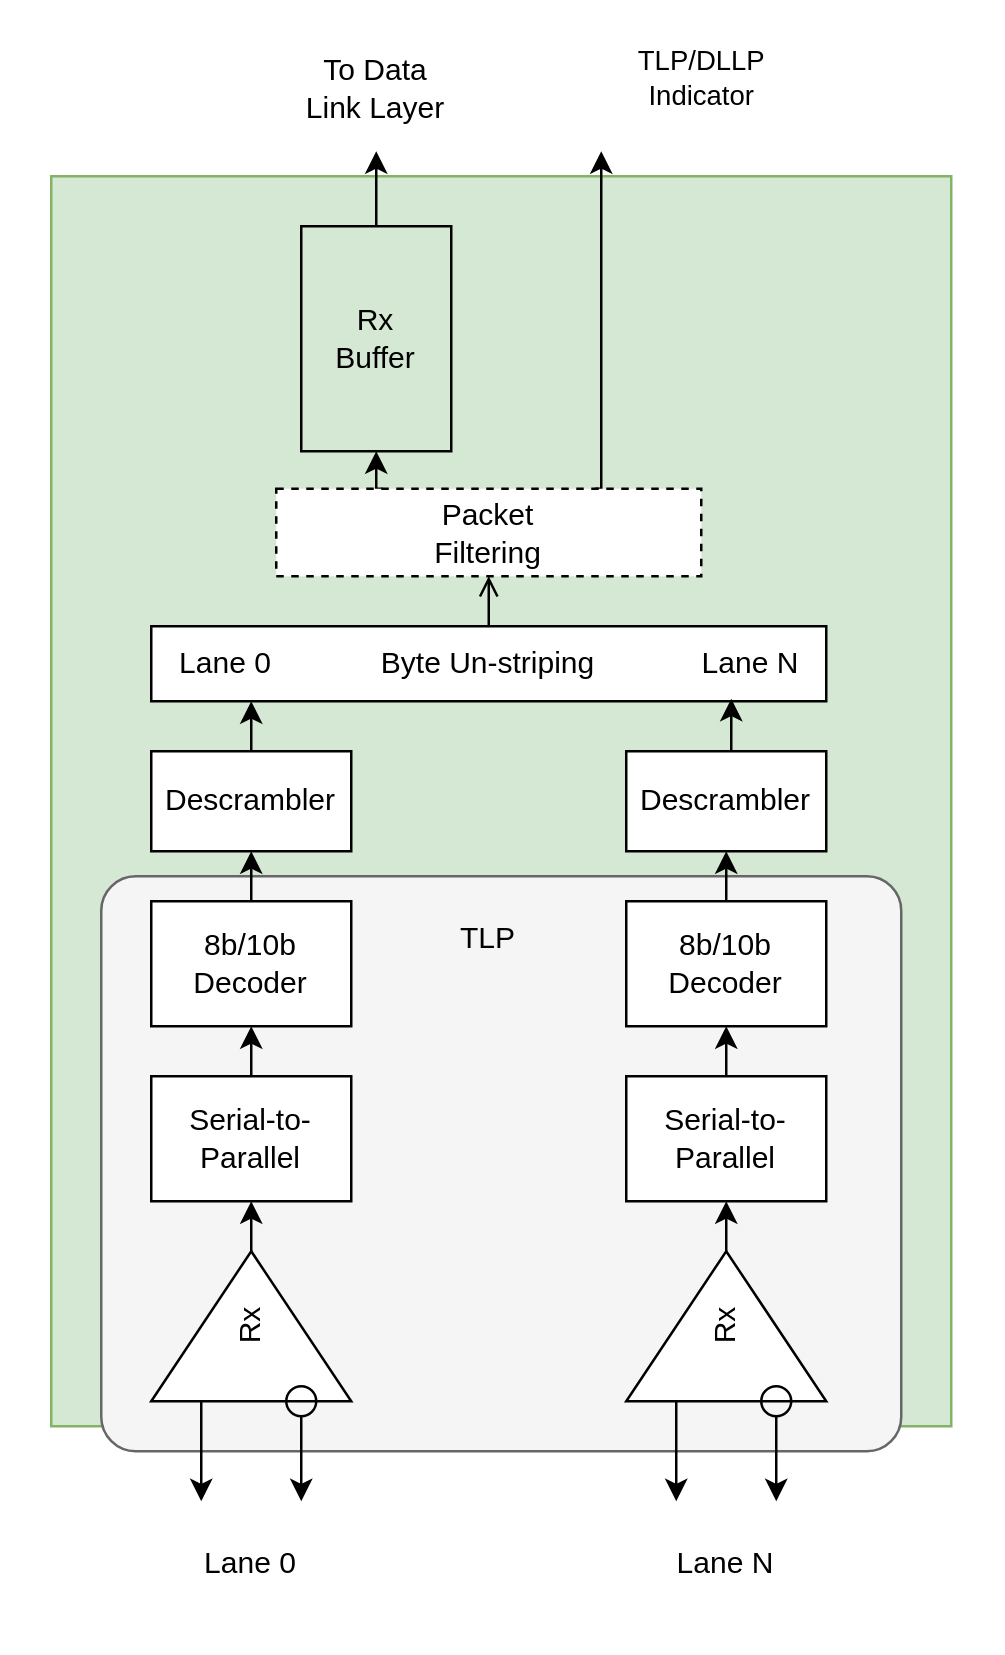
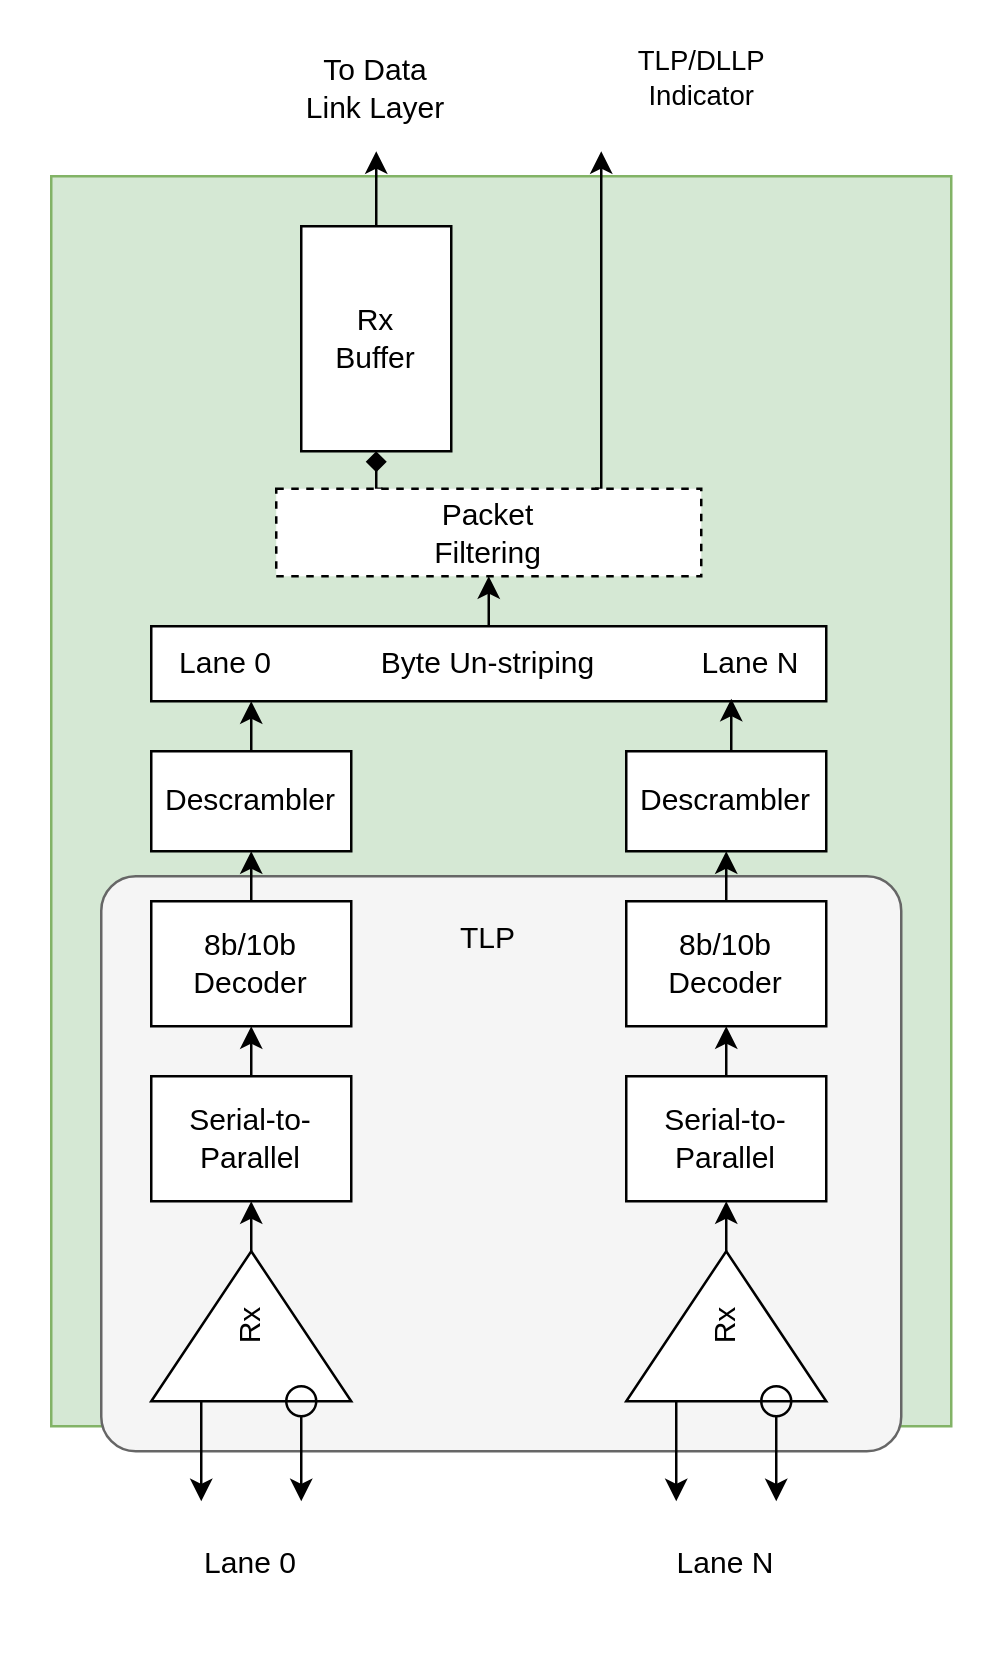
  <mxCell id="0" />
  <mxCell id="1" parent="0" />
  <mxCell id="2" value="" style="rounded=0;whiteSpace=wrap;html=1;fillColor=#d5e8d4;strokeColor=#82b366;" parent="1" vertex="1"><mxGeometry x="20" y="70" width="360" height="500" as="geometry" /></mxCell>
  <mxCell id="3" value="" style="rounded=1;whiteSpace=wrap;html=1;arcSize=6;fillColor=#f5f5f5;fontColor=#333333;strokeColor=#666666;" parent="1" vertex="1"><mxGeometry x="40" y="350" width="320" height="230" as="geometry" /></mxCell>
  <mxCell id="4" style="edgeStyle=orthogonalEdgeStyle;rounded=0;orthogonalLoop=1;jettySize=auto;html=1;exitX=0.5;exitY=0;exitDx=0;exitDy=0;startArrow=none;startFill=0;endArrow=classic;endFill=1;startSize=12;endSize=6;" parent="1" source="5" edge="1"><mxGeometry relative="1" as="geometry"><mxPoint x="150" y="60" as="targetPoint" /></mxGeometry></mxCell>
- <mxCell id="5" value="Rx&lt;br&gt;Buffer" style="rounded=0;whiteSpace=wrap;html=1;fillColor=#d5e8d4;" parent="1" vertex="1"><mxGeometry x="120" y="90" width="60" height="90" as="geometry" /></mxCell>
- <mxCell id="6" style="edgeStyle=orthogonalEdgeStyle;rounded=0;orthogonalLoop=1;jettySize=auto;html=1;exitX=0.5;exitY=0;exitDx=0;exitDy=0;entryX=0.5;entryY=1;entryDx=0;entryDy=0;startArrow=none;startFill=0;endArrow=open;endFill=1;startSize=12;endSize=6;" parent="1" source="7" target="34" edge="1"><mxGeometry relative="1" as="geometry" /></mxCell>
+ <mxCell id="5" value="Rx&lt;br&gt;Buffer" style="rounded=0;whiteSpace=wrap;html=1;" parent="1" vertex="1"><mxGeometry x="120" y="90" width="60" height="90" as="geometry" /></mxCell>
+ <mxCell id="6" style="edgeStyle=orthogonalEdgeStyle;rounded=0;orthogonalLoop=1;jettySize=auto;html=1;exitX=0.5;exitY=0;exitDx=0;exitDy=0;entryX=0.5;entryY=1;entryDx=0;entryDy=0;startArrow=none;startFill=0;endArrow=classic;endFill=1;startSize=12;endSize=6;" parent="1" source="7" target="34" edge="1"><mxGeometry relative="1" as="geometry" /></mxCell>
  <mxCell id="7" value="Byte Un-striping" style="rounded=0;whiteSpace=wrap;html=1;" parent="1" vertex="1"><mxGeometry x="60" y="250" width="270" height="30" as="geometry" /></mxCell>
  <mxCell id="8" style="edgeStyle=orthogonalEdgeStyle;rounded=0;orthogonalLoop=1;jettySize=auto;html=1;exitX=0.5;exitY=0;exitDx=0;exitDy=0;startArrow=none;startFill=0;endArrow=classic;endFill=1;startSize=12;endSize=6;" parent="1" source="9" edge="1"><mxGeometry relative="1" as="geometry"><mxPoint x="100" y="280" as="targetPoint" /></mxGeometry></mxCell>
  <mxCell id="9" value="Descrambler" style="rounded=0;whiteSpace=wrap;html=1;" parent="1" vertex="1"><mxGeometry x="60" y="300" width="80" height="40" as="geometry" /></mxCell>
  <mxCell id="10" style="edgeStyle=orthogonalEdgeStyle;rounded=0;orthogonalLoop=1;jettySize=auto;html=1;exitX=0.5;exitY=0;exitDx=0;exitDy=0;entryX=0.5;entryY=1;entryDx=0;entryDy=0;startArrow=none;startFill=0;endArrow=classic;endFill=1;startSize=12;endSize=6;" parent="1" source="11" target="9" edge="1"><mxGeometry relative="1" as="geometry" /></mxCell>
  <mxCell id="11" value="8b/10b&lt;br&gt;Decoder" style="rounded=0;whiteSpace=wrap;html=1;" parent="1" vertex="1"><mxGeometry x="60" y="360" width="80" height="50" as="geometry" /></mxCell>
  <mxCell id="12" style="edgeStyle=orthogonalEdgeStyle;rounded=0;orthogonalLoop=1;jettySize=auto;html=1;exitX=0.5;exitY=0;exitDx=0;exitDy=0;entryX=0.5;entryY=1;entryDx=0;entryDy=0;startArrow=none;startFill=0;endArrow=classic;endFill=1;startSize=12;endSize=6;" parent="1" source="13" target="11" edge="1"><mxGeometry relative="1" as="geometry" /></mxCell>
  <mxCell id="13" value="Serial-to-Parallel" style="rounded=0;whiteSpace=wrap;html=1;" parent="1" vertex="1"><mxGeometry x="60" y="430" width="80" height="50" as="geometry" /></mxCell>
  <mxCell id="14" style="edgeStyle=orthogonalEdgeStyle;rounded=0;orthogonalLoop=1;jettySize=auto;html=1;exitX=1;exitY=0.5;exitDx=0;exitDy=0;entryX=0.5;entryY=1;entryDx=0;entryDy=0;startArrow=none;startFill=0;endArrow=classic;endFill=1;startSize=12;endSize=6;" parent="1" source="15" target="13" edge="1"><mxGeometry relative="1" as="geometry" /></mxCell>
  <mxCell id="15" value="Rx" style="triangle;whiteSpace=wrap;html=1;rotation=-90;" parent="1" vertex="1"><mxGeometry x="70" y="490" width="60" height="80" as="geometry" /></mxCell>
  <mxCell id="16" value="" style="endArrow=classic;html=1;rounded=0;startArrow=none;startFill=0;endFill=1;exitX=0;exitY=0.25;exitDx=0;exitDy=0;" parent="1" source="15" edge="1"><mxGeometry width="50" height="50" relative="1" as="geometry"><mxPoint x="80" y="570" as="sourcePoint" /><mxPoint x="80" y="600" as="targetPoint" /></mxGeometry></mxCell>
  <mxCell id="17" value="" style="endArrow=classic;html=1;rounded=0;startArrow=oval;startFill=0;endFill=1;endSize=6;startSize=12;" parent="1" edge="1"><mxGeometry width="50" height="50" relative="1" as="geometry"><mxPoint x="120" y="560" as="sourcePoint" /><mxPoint x="120" y="600" as="targetPoint" /></mxGeometry></mxCell>
  <mxCell id="18" style="edgeStyle=orthogonalEdgeStyle;rounded=0;orthogonalLoop=1;jettySize=auto;html=1;exitX=0.5;exitY=0;exitDx=0;exitDy=0;entryX=0.367;entryY=0.967;entryDx=0;entryDy=0;entryPerimeter=0;startArrow=none;startFill=0;endArrow=classic;endFill=1;startSize=12;endSize=6;" parent="1" source="19" target="23" edge="1"><mxGeometry relative="1" as="geometry" /></mxCell>
  <mxCell id="19" value="Descrambler" style="rounded=0;whiteSpace=wrap;html=1;" parent="1" vertex="1"><mxGeometry x="250" y="300" width="80" height="40" as="geometry" /></mxCell>
  <mxCell id="20" style="edgeStyle=orthogonalEdgeStyle;rounded=0;orthogonalLoop=1;jettySize=auto;html=1;exitX=0.5;exitY=0;exitDx=0;exitDy=0;entryX=0.5;entryY=1;entryDx=0;entryDy=0;startArrow=none;startFill=0;endArrow=classic;endFill=1;startSize=12;endSize=6;" parent="1" source="21" target="19" edge="1"><mxGeometry relative="1" as="geometry" /></mxCell>
  <mxCell id="21" value="8b/10b&lt;br&gt;Decoder" style="rounded=0;whiteSpace=wrap;html=1;" parent="1" vertex="1"><mxGeometry x="250" y="360" width="80" height="50" as="geometry" /></mxCell>
  <mxCell id="22" value="Lane 0" style="text;html=1;strokeColor=none;fillColor=none;align=center;verticalAlign=middle;whiteSpace=wrap;rounded=0;" parent="1" vertex="1"><mxGeometry x="60" y="250" width="60" height="30" as="geometry" /></mxCell>
  <mxCell id="23" value="Lane N" style="text;html=1;strokeColor=none;fillColor=none;align=center;verticalAlign=middle;whiteSpace=wrap;rounded=0;" parent="1" vertex="1"><mxGeometry x="270" y="250" width="60" height="30" as="geometry" /></mxCell>
  <mxCell id="24" value="Lane N" style="text;html=1;strokeColor=none;fillColor=none;align=center;verticalAlign=middle;whiteSpace=wrap;rounded=0;" parent="1" vertex="1"><mxGeometry x="260" y="610" width="60" height="30" as="geometry" /></mxCell>
  <mxCell id="25" value="Lane 0" style="text;html=1;strokeColor=none;fillColor=none;align=center;verticalAlign=middle;whiteSpace=wrap;rounded=0;" parent="1" vertex="1"><mxGeometry x="70" y="610" width="60" height="30" as="geometry" /></mxCell>
  <mxCell id="26" style="edgeStyle=orthogonalEdgeStyle;rounded=0;orthogonalLoop=1;jettySize=auto;html=1;exitX=1;exitY=0.5;exitDx=0;exitDy=0;entryX=0.5;entryY=1;entryDx=0;entryDy=0;startArrow=none;startFill=0;endArrow=classic;endFill=1;startSize=12;endSize=6;" parent="1" source="27" target="31" edge="1"><mxGeometry relative="1" as="geometry" /></mxCell>
  <mxCell id="27" value="Rx" style="triangle;whiteSpace=wrap;html=1;rotation=-90;" parent="1" vertex="1"><mxGeometry x="260" y="490" width="60" height="80" as="geometry" /></mxCell>
  <mxCell id="28" value="" style="endArrow=classic;html=1;rounded=0;startArrow=none;startFill=0;endFill=1;exitX=0;exitY=0.25;exitDx=0;exitDy=0;" parent="1" source="27" edge="1"><mxGeometry width="50" height="50" relative="1" as="geometry"><mxPoint x="270" y="570" as="sourcePoint" /><mxPoint x="270" y="600" as="targetPoint" /></mxGeometry></mxCell>
  <mxCell id="29" value="" style="endArrow=classic;html=1;rounded=0;startArrow=oval;startFill=0;endFill=1;endSize=6;startSize=12;" parent="1" edge="1"><mxGeometry width="50" height="50" relative="1" as="geometry"><mxPoint x="310" y="560" as="sourcePoint" /><mxPoint x="310" y="600" as="targetPoint" /></mxGeometry></mxCell>
  <mxCell id="30" style="edgeStyle=orthogonalEdgeStyle;rounded=0;orthogonalLoop=1;jettySize=auto;html=1;exitX=0.5;exitY=0;exitDx=0;exitDy=0;entryX=0.5;entryY=1;entryDx=0;entryDy=0;startArrow=none;startFill=0;endArrow=classic;endFill=1;startSize=12;endSize=6;" parent="1" source="31" target="21" edge="1"><mxGeometry relative="1" as="geometry" /></mxCell>
  <mxCell id="31" value="Serial-to-Parallel" style="rounded=0;whiteSpace=wrap;html=1;" parent="1" vertex="1"><mxGeometry x="250" y="430" width="80" height="50" as="geometry" /></mxCell>
  <mxCell id="32" value="TLP/DLLP &lt;br&gt;Indicator" style="edgeStyle=orthogonalEdgeStyle;rounded=0;orthogonalLoop=1;jettySize=auto;html=1;exitX=0.75;exitY=0;exitDx=0;exitDy=0;startArrow=none;startFill=0;endArrow=classic;endFill=1;startSize=12;endSize=6;" parent="1" source="34" edge="1"><mxGeometry x="1" y="-50" relative="1" as="geometry"><mxPoint x="240" y="60" as="targetPoint" /><Array as="points"><mxPoint x="240" y="195" /></Array><mxPoint x="-10" y="-29" as="offset" /></mxGeometry></mxCell>
- <mxCell id="33" style="edgeStyle=orthogonalEdgeStyle;rounded=0;orthogonalLoop=1;jettySize=auto;html=1;exitX=0.25;exitY=0;exitDx=0;exitDy=0;entryX=0.5;entryY=1;entryDx=0;entryDy=0;startArrow=none;startFill=0;endArrow=classic;endFill=1;startSize=12;endSize=6;" parent="1" source="34" target="5" edge="1"><mxGeometry relative="1" as="geometry" /></mxCell>
+ <mxCell id="33" style="edgeStyle=orthogonalEdgeStyle;rounded=0;orthogonalLoop=1;jettySize=auto;html=1;exitX=0.25;exitY=0;exitDx=0;exitDy=0;entryX=0.5;entryY=1;entryDx=0;entryDy=0;startArrow=none;startFill=0;endArrow=diamond;endFill=1;startSize=12;endSize=6;" parent="1" source="34" target="5" edge="1"><mxGeometry relative="1" as="geometry" /></mxCell>
  <mxCell id="34" value="Packet&lt;br&gt;Filtering" style="rounded=0;whiteSpace=wrap;html=1;dashed=1;" parent="1" vertex="1"><mxGeometry x="110" y="195" width="170" height="35" as="geometry" /></mxCell>
  <mxCell id="35" value="To Data Link Layer" style="text;html=1;strokeColor=none;fillColor=none;align=center;verticalAlign=middle;whiteSpace=wrap;rounded=0;" parent="1" vertex="1"><mxGeometry x="120" y="20" width="60" height="30" as="geometry" /></mxCell>
  <mxCell id="36" value="TLP" style="text;html=1;strokeColor=none;fillColor=none;align=center;verticalAlign=middle;whiteSpace=wrap;rounded=0;" vertex="1" parent="1"><mxGeometry x="165" y="360" width="60" height="30" as="geometry" /></mxCell>
